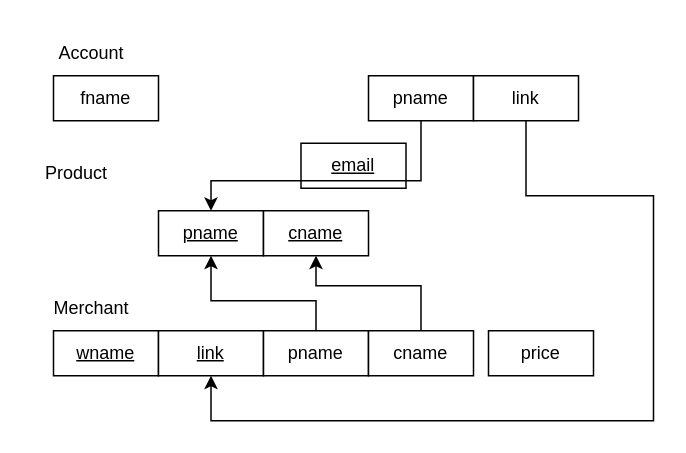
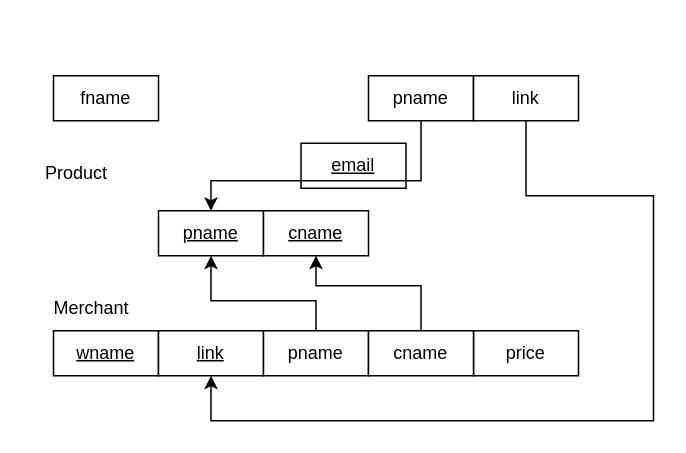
  <mxCell id="0" />
  <mxCell id="1" parent="0" />
- <mxCell id="2" value="Account" style="text;html=1;align=center;verticalAlign=middle;resizable=0;points=[];autosize=1;strokeColor=none;fillColor=none;" vertex="1" parent="1"><mxGeometry x="25" y="20" width="70" height="30" as="geometry" /></mxCell>
  <mxCell id="3" value="&lt;u&gt;email&lt;/u&gt;" style="rounded=0;whiteSpace=wrap;html=1;" vertex="1" parent="1"><mxGeometry x="200" y="95" width="70" height="30" as="geometry" /></mxCell>
  <mxCell id="4" value="pname" style="rounded=0;whiteSpace=wrap;html=1;" vertex="1" parent="1"><mxGeometry x="245" y="50" width="70" height="30" as="geometry" /></mxCell>
  <mxCell id="5" value="fname" style="rounded=0;whiteSpace=wrap;html=1;" vertex="1" parent="1"><mxGeometry x="35" y="50" width="70" height="30" as="geometry" /></mxCell>
  <mxCell id="6" value="&lt;u&gt;pname&lt;/u&gt;" style="rounded=0;whiteSpace=wrap;html=1;" vertex="1" parent="1"><mxGeometry x="105" y="140" width="70" height="30" as="geometry" /></mxCell>
  <mxCell id="7" value="&lt;u&gt;cname&lt;/u&gt;" style="rounded=0;whiteSpace=wrap;html=1;" vertex="1" parent="1"><mxGeometry x="175" y="140" width="70" height="30" as="geometry" /></mxCell>
  <mxCell id="8" value="Product" style="text;html=1;align=center;verticalAlign=middle;resizable=0;points=[];autosize=1;strokeColor=none;fillColor=none;" vertex="1" parent="1"><mxGeometry x="20" y="100" width="60" height="30" as="geometry" /></mxCell>
  <mxCell id="9" value="&lt;u&gt;wname&lt;/u&gt;" style="rounded=0;whiteSpace=wrap;html=1;" vertex="1" parent="1"><mxGeometry x="35" y="220" width="70" height="30" as="geometry" /></mxCell>
  <mxCell id="10" value="&lt;u&gt;link&lt;/u&gt;" style="rounded=0;whiteSpace=wrap;html=1;" vertex="1" parent="1"><mxGeometry x="105" y="220" width="70" height="30" as="geometry" /></mxCell>
  <mxCell id="11" value="pname" style="rounded=0;whiteSpace=wrap;html=1;" vertex="1" parent="1"><mxGeometry x="175" y="220" width="70" height="30" as="geometry" /></mxCell>
- <mxCell id="12" value="price" style="rounded=0;whiteSpace=wrap;html=1;" vertex="1" parent="1"><mxGeometry x="325" y="220" width="70" height="30" as="geometry" /></mxCell>
+ <mxCell id="12" value="price" style="rounded=0;whiteSpace=wrap;html=1;" vertex="1" parent="1"><mxGeometry x="315" y="220" width="70" height="30" as="geometry" /></mxCell>
  <mxCell id="13" value="cname" style="rounded=0;whiteSpace=wrap;html=1;" vertex="1" parent="1"><mxGeometry x="245" y="220" width="70" height="30" as="geometry" /></mxCell>
  <mxCell id="14" value="Merchant" style="text;html=1;align=center;verticalAlign=middle;resizable=0;points=[];autosize=1;strokeColor=none;fillColor=none;" vertex="1" parent="1"><mxGeometry x="25" y="190" width="70" height="30" as="geometry" /></mxCell>
  <mxCell id="15" value="link" style="rounded=0;whiteSpace=wrap;html=1;" vertex="1" parent="1"><mxGeometry x="315" y="50" width="70" height="30" as="geometry" /></mxCell>
  <mxCell id="16" value="" style="endArrow=classic;html=1;rounded=0;exitX=0.5;exitY=0;exitDx=0;exitDy=0;entryX=0.5;entryY=1;entryDx=0;entryDy=0;" edge="1" parent="1" source="11" target="6"><mxGeometry width="50" height="50" relative="1" as="geometry"><mxPoint x="295" y="210" as="sourcePoint" /><mxPoint x="345" y="160" as="targetPoint" /><Array as="points"><mxPoint x="210" y="200" /><mxPoint x="140" y="200" /></Array></mxGeometry></mxCell>
  <mxCell id="17" value="" style="endArrow=classic;html=1;rounded=0;exitX=0.5;exitY=0;exitDx=0;exitDy=0;entryX=0.5;entryY=1;entryDx=0;entryDy=0;" edge="1" parent="1" source="13" target="7"><mxGeometry width="50" height="50" relative="1" as="geometry"><mxPoint x="295" y="210" as="sourcePoint" /><mxPoint x="345" y="160" as="targetPoint" /><Array as="points"><mxPoint x="280" y="190" /><mxPoint x="210" y="190" /></Array></mxGeometry></mxCell>
  <mxCell id="18" value="" style="endArrow=classic;html=1;rounded=0;exitX=0.5;exitY=1;exitDx=0;exitDy=0;entryX=0.5;entryY=1;entryDx=0;entryDy=0;" edge="1" parent="1" source="15" target="10"><mxGeometry width="50" height="50" relative="1" as="geometry"><mxPoint x="295" y="210" as="sourcePoint" /><mxPoint x="435" y="300" as="targetPoint" /><Array as="points"><mxPoint x="350" y="130" /><mxPoint x="435" y="130" /><mxPoint x="435" y="280" /><mxPoint x="140" y="280" /></Array></mxGeometry></mxCell>
  <mxCell id="19" value="" style="endArrow=classic;html=1;rounded=0;exitX=0.5;exitY=1;exitDx=0;exitDy=0;entryX=0.5;entryY=0;entryDx=0;entryDy=0;" edge="1" parent="1" source="4" target="6"><mxGeometry width="50" height="50" relative="1" as="geometry"><mxPoint x="295" y="210" as="sourcePoint" /><mxPoint x="345" y="160" as="targetPoint" /><Array as="points"><mxPoint x="280" y="120" /><mxPoint x="140" y="120" /></Array></mxGeometry></mxCell>
